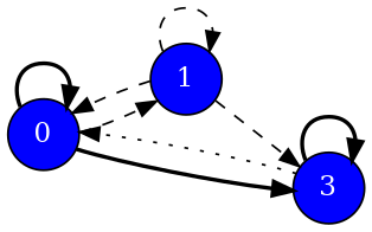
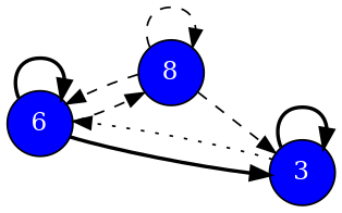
  digraph {
    rankdir=LR
    node [fillcolor=blue fontcolor="#FFFFFF" margin=0.01 shape=circle style=filled]
    edge [style=dashed]
-   0
-   1
+   0 [label=6]
+   1 [label=8]
    3
    0 -> 0 [style=bold]
    0 -> 1
    0 -> 3 [style=bold]
    1 -> 0
    1 -> 1
    1 -> 3
    3 -> 0 [style=dotted]
    3 -> 3 [style=bold]
  }
